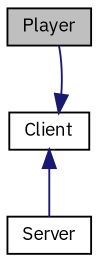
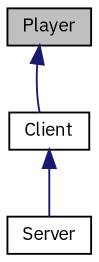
  digraph {
    fontname="IBM Plex Sans"
    node [color=black fillcolor=white fontname="IBM Plex Sans" fontsize=10 shape=record style=filled]
    edge [color=midnightblue dir=back fontname="IBM Plex Sans" fontsize=10 labelfontname=Helvetica labelfontsize=10 style=solid]
    n1 [fillcolor=grey75 fontcolor=black height=0.2 label=Player width=0.4]
    n2 [height=0.2 label=Client width=0.4]
    n3 [height=0.2 label=Server width=0.4]
-   n2 -> n1
+   n1 -> n2
    n2 -> n3
  }
